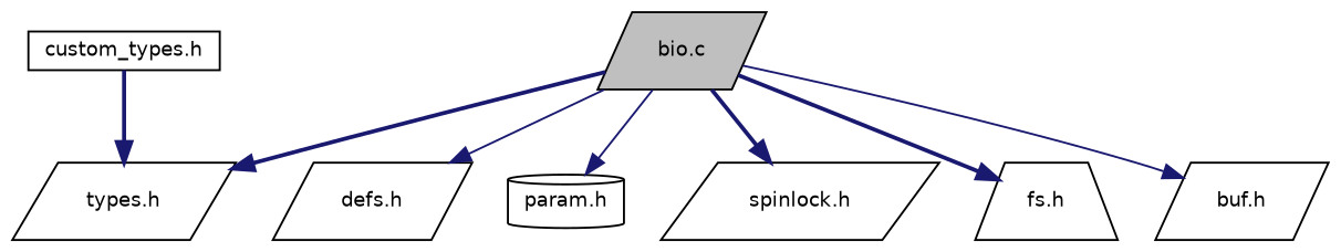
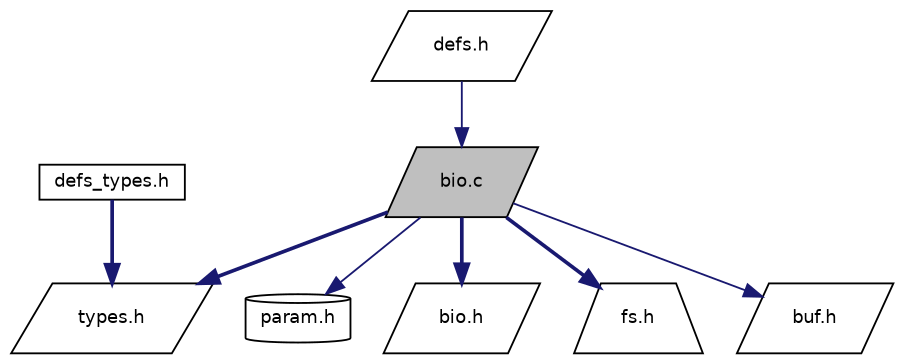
  digraph {
    node [color=black fillcolor=white fontname=Helvetica fontsize=10 shape=parallelogram style=filled]
    edge [color=midnightblue fontname=Helvetica fontsize=10 labelfontname=Helvetica labelfontsize=10 style=bold]
    n1 [fillcolor=grey75 fontcolor=black height=0.2 label="bio.c" width=0.4]
    n2 [height=0.2 label="types.h" width=0.4]
    n3 [height=0.2 label="defs.h" width=0.4]
    n4 [height=0.2 label="param.h" shape=cylinder width=0.4]
-   n5 [height=0.2 label="spinlock.h" width=0.4]
+   n5 [height=0.2 label="bio.h" width=0.4]
    n6 [height=0.2 label="fs.h" shape=trapezium width=0.4]
    n7 [height=0.2 label="buf.h" width=0.4]
-   n8 [height=0.2 label="custom_types.h" shape=box width=0.4]
+   n8 [height=0.2 label="defs_types.h" shape=box width=0.4]
    n1 -> n2
-   n1 -> n3 [style=solid]
+   n3 -> n1 [style=solid]
    n1 -> n4 [style=solid]
    n1 -> n5
    n1 -> n6
    n1 -> n7 [style=solid]
    n8 -> n2
  }
